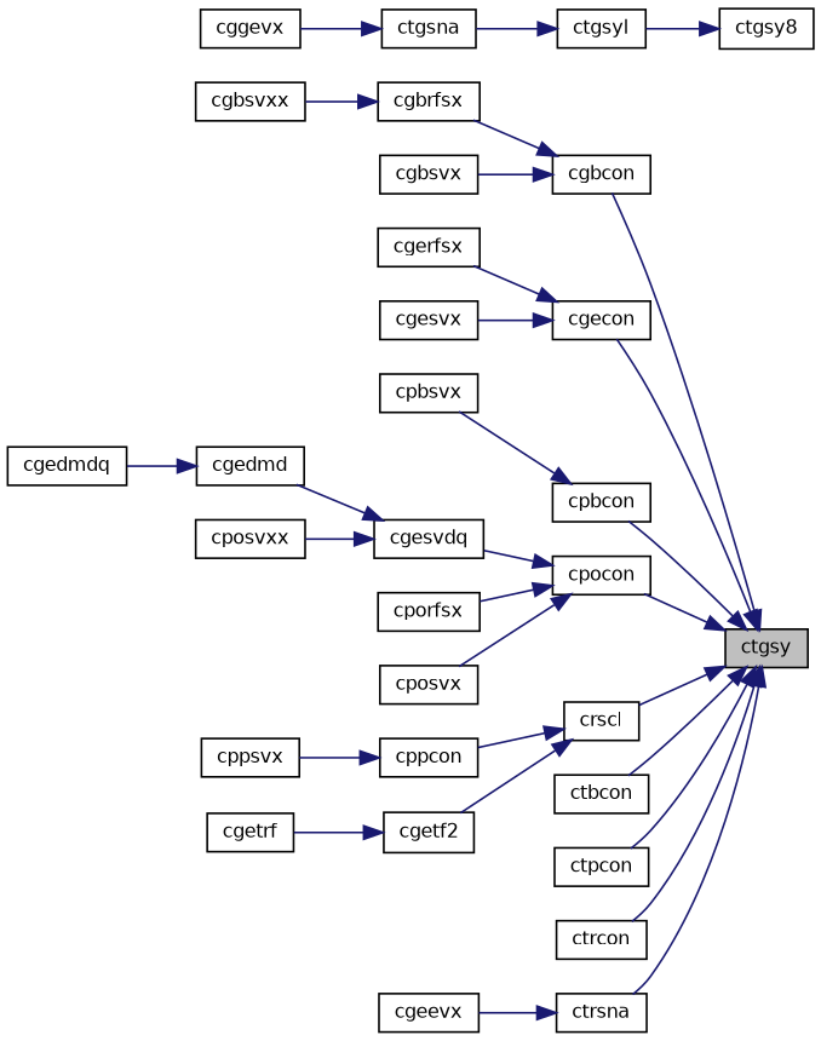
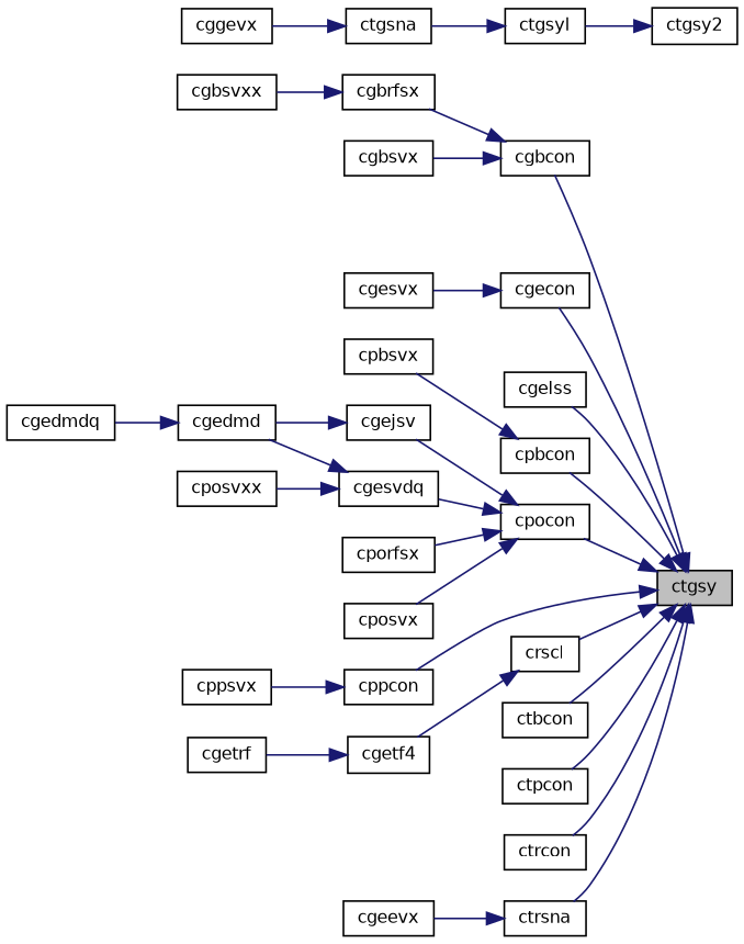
  digraph {
    rankdir=RL
    node [color=black fillcolor=white fontname=Helvetica fontsize=10 shape=record style=filled]
    edge [color=midnightblue dir=back fontname=Helvetica fontsize=10 labelfontname=Helvetica labelfontsize=10 style=solid]
    n1 [fillcolor=grey75 fontcolor=black height=0.2 label=ctgsy width=0.4]
    n2 [height=0.2 label=cgbcon width=0.4]
    n3 [height=0.2 label=cgecon width=0.4]
+   n4 [height=0.2 label=cgelss width=0.4]
    n5 [height=0.2 label=cpbcon width=0.4]
    n6 [height=0.2 label=cpocon width=0.4]
    n7 [height=0.2 label=cppcon width=0.4]
    n8 [height=0.2 label=crscl width=0.4]
    n9 [height=0.2 label=ctbcon width=0.4]
    n10 [height=0.2 label=ctpcon width=0.4]
    n11 [height=0.2 label=ctrcon width=0.4]
    n12 [height=0.2 label=ctrsna width=0.4]
    n13 [height=0.2 label=cgbrfsx width=0.4]
    n14 [height=0.2 label=cgbsvx width=0.4]
-   n15 [height=0.2 label=cgerfsx width=0.4]
    n16 [height=0.2 label=cgesvx width=0.4]
    n17 [height=0.2 label=cpbsvx width=0.4]
+   n18 [height=0.2 label=cgejsv width=0.4]
    n19 [height=0.2 label=cgesvdq width=0.4]
    n20 [height=0.2 label=cporfsx width=0.4]
    n21 [height=0.2 label=cposvx width=0.4]
    n22 [height=0.2 label=cppsvx width=0.4]
-   n23 [height=0.2 label=cgetf2 width=0.4]
+   n23 [height=0.2 label=cgetf4 width=0.4]
    n24 [height=0.2 label=cgeevx width=0.4]
    n25 [height=0.2 label=cgbsvxx width=0.4]
-   n26 [height=0.2 label=ctgsy8 width=0.4]
+   n26 [height=0.2 label=ctgsy2 width=0.4]
    n27 [height=0.2 label=ctgsyl width=0.4]
    n28 [height=0.2 label=ctgsna width=0.4]
    n29 [height=0.2 label=cggevx width=0.4]
    n30 [height=0.2 label=cgedmd width=0.4]
    n31 [height=0.2 label=cposvxx width=0.4]
    n32 [height=0.2 label=cgedmdq width=0.4]
    n33 [height=0.2 label=cgetrf width=0.4]
    n1 -> n2
    n1 -> n3
+   n1 -> n4
    n1 -> n5
    n1 -> n6
-   n8 -> n7
+   n1 -> n7
    n1 -> n8
    n1 -> n9
    n1 -> n10
    n1 -> n11
    n1 -> n12
    n2 -> n13
    n2 -> n14
-   n3 -> n15
    n3 -> n16
    n5 -> n17
+   n6 -> n18
    n6 -> n19
    n6 -> n20
    n6 -> n21
    n7 -> n22
    n8 -> n23
    n12 -> n24
    n13 -> n25
+   n18 -> n30
    n19 -> n30
    n19 -> n31
    n23 -> n33
    n26 -> n27
    n27 -> n28
    n28 -> n29
    n30 -> n32
  }
